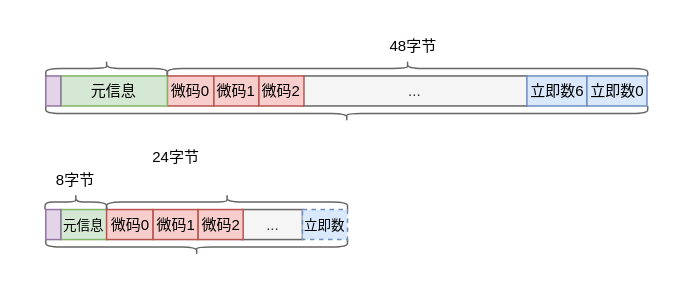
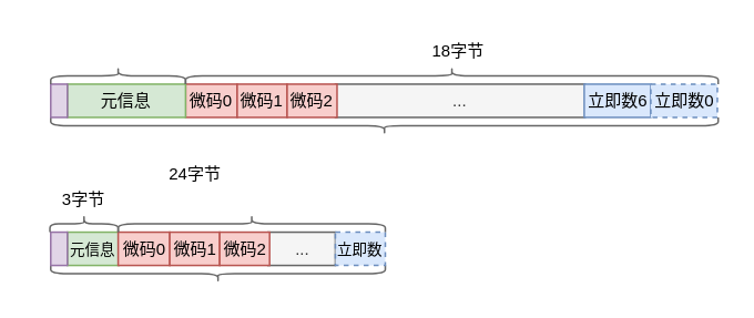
  <mxCell id="0" />
  <mxCell id="1" parent="0" />
  <mxCell id="2" value="" style="shape=curlyBracket;whiteSpace=wrap;html=1;rounded=1;labelPosition=left;verticalLabelPosition=middle;align=right;verticalAlign=middle;fillColor=#f5f5f5;fontColor=#333333;strokeColor=#666666;direction=north;" vertex="1" parent="1"><mxGeometry x="30" y="70" width="401" height="10" as="geometry" /></mxCell>
  <mxCell id="3" value="&lt;font style=&quot;font-size: 10px;&quot; face=&quot;Helvetica&quot;&gt;微码0&lt;/font&gt;" style="rounded=0;whiteSpace=wrap;html=1;fontFamily=mono;fillColor=#f8cecc;strokeColor=#b85450;gradientColor=none;gradientDirection=west;" vertex="1" parent="1"><mxGeometry x="111" y="50" width="31" height="20" as="geometry" /></mxCell>
  <mxCell id="4" value="&lt;font face=&quot;Helvetica&quot;&gt;&lt;span style=&quot;font-size: 10px;&quot;&gt;微码1&lt;/span&gt;&lt;/font&gt;" style="rounded=0;whiteSpace=wrap;html=1;fontFamily=mono;fillColor=#f8cecc;strokeColor=#b85450;gradientColor=none;gradientDirection=west;" vertex="1" parent="1"><mxGeometry x="142" y="50" width="30" height="20" as="geometry" /></mxCell>
  <mxCell id="5" value="&lt;font face=&quot;Helvetica&quot;&gt;&lt;span style=&quot;font-size: 10px;&quot;&gt;...&lt;/span&gt;&lt;/font&gt;" style="rounded=0;whiteSpace=wrap;html=1;fontFamily=mono;fillColor=#f5f5f5;strokeColor=#666666;gradientDirection=west;fontColor=#333333;" vertex="1" parent="1"><mxGeometry x="201" y="50" width="150" height="20" as="geometry" /></mxCell>
  <mxCell id="6" value="&lt;font style=&quot;font-size: 10px;&quot; face=&quot;Helvetica&quot;&gt;立即数6&lt;/font&gt;" style="rounded=0;whiteSpace=wrap;html=1;fontFamily=mono;fillColor=#dae8fc;strokeColor=#6c8ebf;gradientDirection=west;" vertex="1" parent="1"><mxGeometry x="350.5" y="50" width="40" height="20" as="geometry" /></mxCell>
- <mxCell id="7" value="&lt;font style=&quot;font-size: 10px;&quot; face=&quot;Helvetica&quot;&gt;立即数0&lt;/font&gt;" style="rounded=0;whiteSpace=wrap;html=1;fontFamily=mono;fillColor=#dae8fc;strokeColor=#6c8ebf;gradientDirection=west;" vertex="1" parent="1"><mxGeometry x="390.5" y="50" width="40" height="20" as="geometry" /></mxCell>
+ <mxCell id="7" value="&lt;font style=&quot;font-size: 10px;&quot; face=&quot;Helvetica&quot;&gt;立即数0&lt;/font&gt;" style="rounded=0;whiteSpace=wrap;html=1;fontFamily=mono;fillColor=#dae8fc;strokeColor=#6c8ebf;gradientDirection=west;dashed=1;" vertex="1" parent="1"><mxGeometry x="390.5" y="50" width="40" height="20" as="geometry" /></mxCell>
  <mxCell id="8" value="&lt;font face=&quot;Helvetica&quot;&gt;&lt;span style=&quot;font-size: 10px;&quot;&gt;元信息&lt;/span&gt;&lt;/font&gt;" style="rounded=0;whiteSpace=wrap;html=1;fontFamily=mono;fillColor=#d5e8d4;strokeColor=#82b366;gradientDirection=west;" vertex="1" parent="1"><mxGeometry x="40" y="50" width="71" height="20" as="geometry" /></mxCell>
  <mxCell id="9" value="" style="rounded=0;whiteSpace=wrap;html=1;fontFamily=mono;fillColor=#e1d5e7;strokeColor=#9673a6;gradientDirection=west;" vertex="1" parent="1"><mxGeometry x="30" y="50" width="10" height="20" as="geometry" /></mxCell>
  <mxCell id="10" value="" style="shape=curlyBracket;whiteSpace=wrap;html=1;rounded=1;labelPosition=left;verticalLabelPosition=middle;align=right;verticalAlign=middle;fillColor=#f5f5f5;fontColor=#333333;strokeColor=#666666;direction=north;" vertex="1" parent="1"><mxGeometry x="30" y="159" width="201" height="10" as="geometry" /></mxCell>
  <mxCell id="11" value="&lt;font style=&quot;font-size: 9px;&quot; face=&quot;Helvetica&quot;&gt;元信息&lt;/font&gt;" style="rounded=0;whiteSpace=wrap;html=1;fontFamily=mono;fillColor=#d5e8d4;strokeColor=#82b366;gradientDirection=west;" vertex="1" parent="1"><mxGeometry x="40" y="139" width="31" height="20" as="geometry" /></mxCell>
  <mxCell id="12" value="" style="rounded=0;whiteSpace=wrap;html=1;fontFamily=mono;fillColor=#e1d5e7;strokeColor=#9673a6;gradientDirection=west;" vertex="1" parent="1"><mxGeometry x="30" y="139" width="10" height="20" as="geometry" /></mxCell>
  <mxCell id="13" value="" style="shape=curlyBracket;whiteSpace=wrap;html=1;rounded=1;labelPosition=left;verticalLabelPosition=middle;align=right;verticalAlign=middle;fillColor=#f5f5f5;fontColor=#333333;strokeColor=#666666;direction=south;" vertex="1" parent="1"><mxGeometry x="111" y="40" width="320" height="10" as="geometry" /></mxCell>
  <mxCell id="14" value="" style="shape=curlyBracket;whiteSpace=wrap;html=1;rounded=1;labelPosition=left;verticalLabelPosition=middle;align=right;verticalAlign=middle;fillColor=#f5f5f5;fontColor=#333333;strokeColor=#666666;direction=south;" vertex="1" parent="1"><mxGeometry x="30" y="40" width="81" height="10" as="geometry" /></mxCell>
- <mxCell id="15" value="&lt;font style=&quot;font-size: 10px;&quot;&gt;48字节&lt;/font&gt;" style="text;html=1;strokeColor=none;fillColor=none;align=center;verticalAlign=middle;whiteSpace=wrap;rounded=0;" vertex="1" parent="1"><mxGeometry x="245" y="20" width="60" height="20" as="geometry" /></mxCell>
+ <mxCell id="15" value="&lt;font style=&quot;font-size: 10px;&quot;&gt;18字节&lt;/font&gt;" style="text;html=1;strokeColor=none;fillColor=none;align=center;verticalAlign=middle;whiteSpace=wrap;rounded=0;" vertex="1" parent="1"><mxGeometry x="245" y="20" width="60" height="20" as="geometry" /></mxCell>
  <mxCell id="16" value="&lt;font face=&quot;Helvetica&quot;&gt;&lt;span style=&quot;font-size: 10px;&quot;&gt;微码2&lt;/span&gt;&lt;/font&gt;" style="rounded=0;whiteSpace=wrap;html=1;fontFamily=mono;fillColor=#f8cecc;strokeColor=#b85450;gradientColor=none;gradientDirection=west;" vertex="1" parent="1"><mxGeometry x="172" y="50" width="30" height="20" as="geometry" /></mxCell>
  <mxCell id="17" value="&lt;font style=&quot;font-size: 10px;&quot; face=&quot;Helvetica&quot;&gt;微码0&lt;/font&gt;" style="rounded=0;whiteSpace=wrap;html=1;fontFamily=mono;fillColor=#f8cecc;strokeColor=#b85450;gradientColor=none;gradientDirection=west;" vertex="1" parent="1"><mxGeometry x="70.5" y="139" width="31" height="20" as="geometry" /></mxCell>
  <mxCell id="18" value="&lt;font face=&quot;Helvetica&quot;&gt;&lt;span style=&quot;font-size: 10px;&quot;&gt;微码1&lt;/span&gt;&lt;/font&gt;" style="rounded=0;whiteSpace=wrap;html=1;fontFamily=mono;fillColor=#f8cecc;strokeColor=#b85450;gradientColor=none;gradientDirection=west;" vertex="1" parent="1"><mxGeometry x="101.5" y="139" width="30" height="20" as="geometry" /></mxCell>
  <mxCell id="19" value="&lt;font face=&quot;Helvetica&quot;&gt;&lt;span style=&quot;font-size: 10px;&quot;&gt;...&lt;/span&gt;&lt;/font&gt;" style="rounded=0;whiteSpace=wrap;html=1;fontFamily=mono;fillColor=#f5f5f5;strokeColor=#666666;gradientDirection=west;fontColor=#333333;" vertex="1" parent="1"><mxGeometry x="160.5" y="139" width="40.5" height="20" as="geometry" /></mxCell>
  <mxCell id="20" value="&lt;font style=&quot;font-size: 9px;&quot; face=&quot;Helvetica&quot;&gt;立即数&lt;/font&gt;" style="rounded=0;whiteSpace=wrap;html=1;fontFamily=mono;fillColor=#dae8fc;strokeColor=#6c8ebf;gradientDirection=west;dashed=1;" vertex="1" parent="1"><mxGeometry x="201" y="139" width="30" height="20" as="geometry" /></mxCell>
  <mxCell id="21" value="" style="shape=curlyBracket;whiteSpace=wrap;html=1;rounded=1;labelPosition=left;verticalLabelPosition=middle;align=right;verticalAlign=middle;fillColor=#f5f5f5;fontColor=#333333;strokeColor=#666666;direction=south;" vertex="1" parent="1"><mxGeometry x="70.5" y="129" width="160.5" height="10" as="geometry" /></mxCell>
  <mxCell id="22" value="&lt;font face=&quot;Helvetica&quot;&gt;&lt;span style=&quot;font-size: 10px;&quot;&gt;微码2&lt;/span&gt;&lt;/font&gt;" style="rounded=0;whiteSpace=wrap;html=1;fontFamily=mono;fillColor=#f8cecc;strokeColor=#b85450;gradientColor=none;gradientDirection=west;" vertex="1" parent="1"><mxGeometry x="131.5" y="139" width="30" height="20" as="geometry" /></mxCell>
  <mxCell id="23" value="" style="shape=curlyBracket;whiteSpace=wrap;html=1;rounded=1;labelPosition=left;verticalLabelPosition=middle;align=right;verticalAlign=middle;fillColor=#f5f5f5;fontColor=#333333;strokeColor=#666666;direction=south;" vertex="1" parent="1"><mxGeometry x="29.5" y="129" width="41" height="10" as="geometry" /></mxCell>
- <mxCell id="24" value="&lt;font style=&quot;font-size: 10px;&quot;&gt;8字节&lt;/font&gt;" style="text;html=1;strokeColor=none;fillColor=none;align=center;verticalAlign=middle;whiteSpace=wrap;rounded=0;" vertex="1" parent="1"><mxGeometry x="20" y="109" width="60" height="20" as="geometry" /></mxCell>
+ <mxCell id="24" value="&lt;font style=&quot;font-size: 10px;&quot;&gt;3字节&lt;/font&gt;" style="text;html=1;strokeColor=none;fillColor=none;align=center;verticalAlign=middle;whiteSpace=wrap;rounded=0;" vertex="1" parent="1"><mxGeometry x="20" y="109" width="60" height="20" as="geometry" /></mxCell>
  <mxCell id="25" value="&lt;font style=&quot;font-size: 10px;&quot;&gt;24字节&lt;/font&gt;" style="text;html=1;strokeColor=none;fillColor=none;align=center;verticalAlign=middle;whiteSpace=wrap;rounded=0;" vertex="1" parent="1"><mxGeometry x="86.5" y="94" width="60" height="20" as="geometry" /></mxCell>
